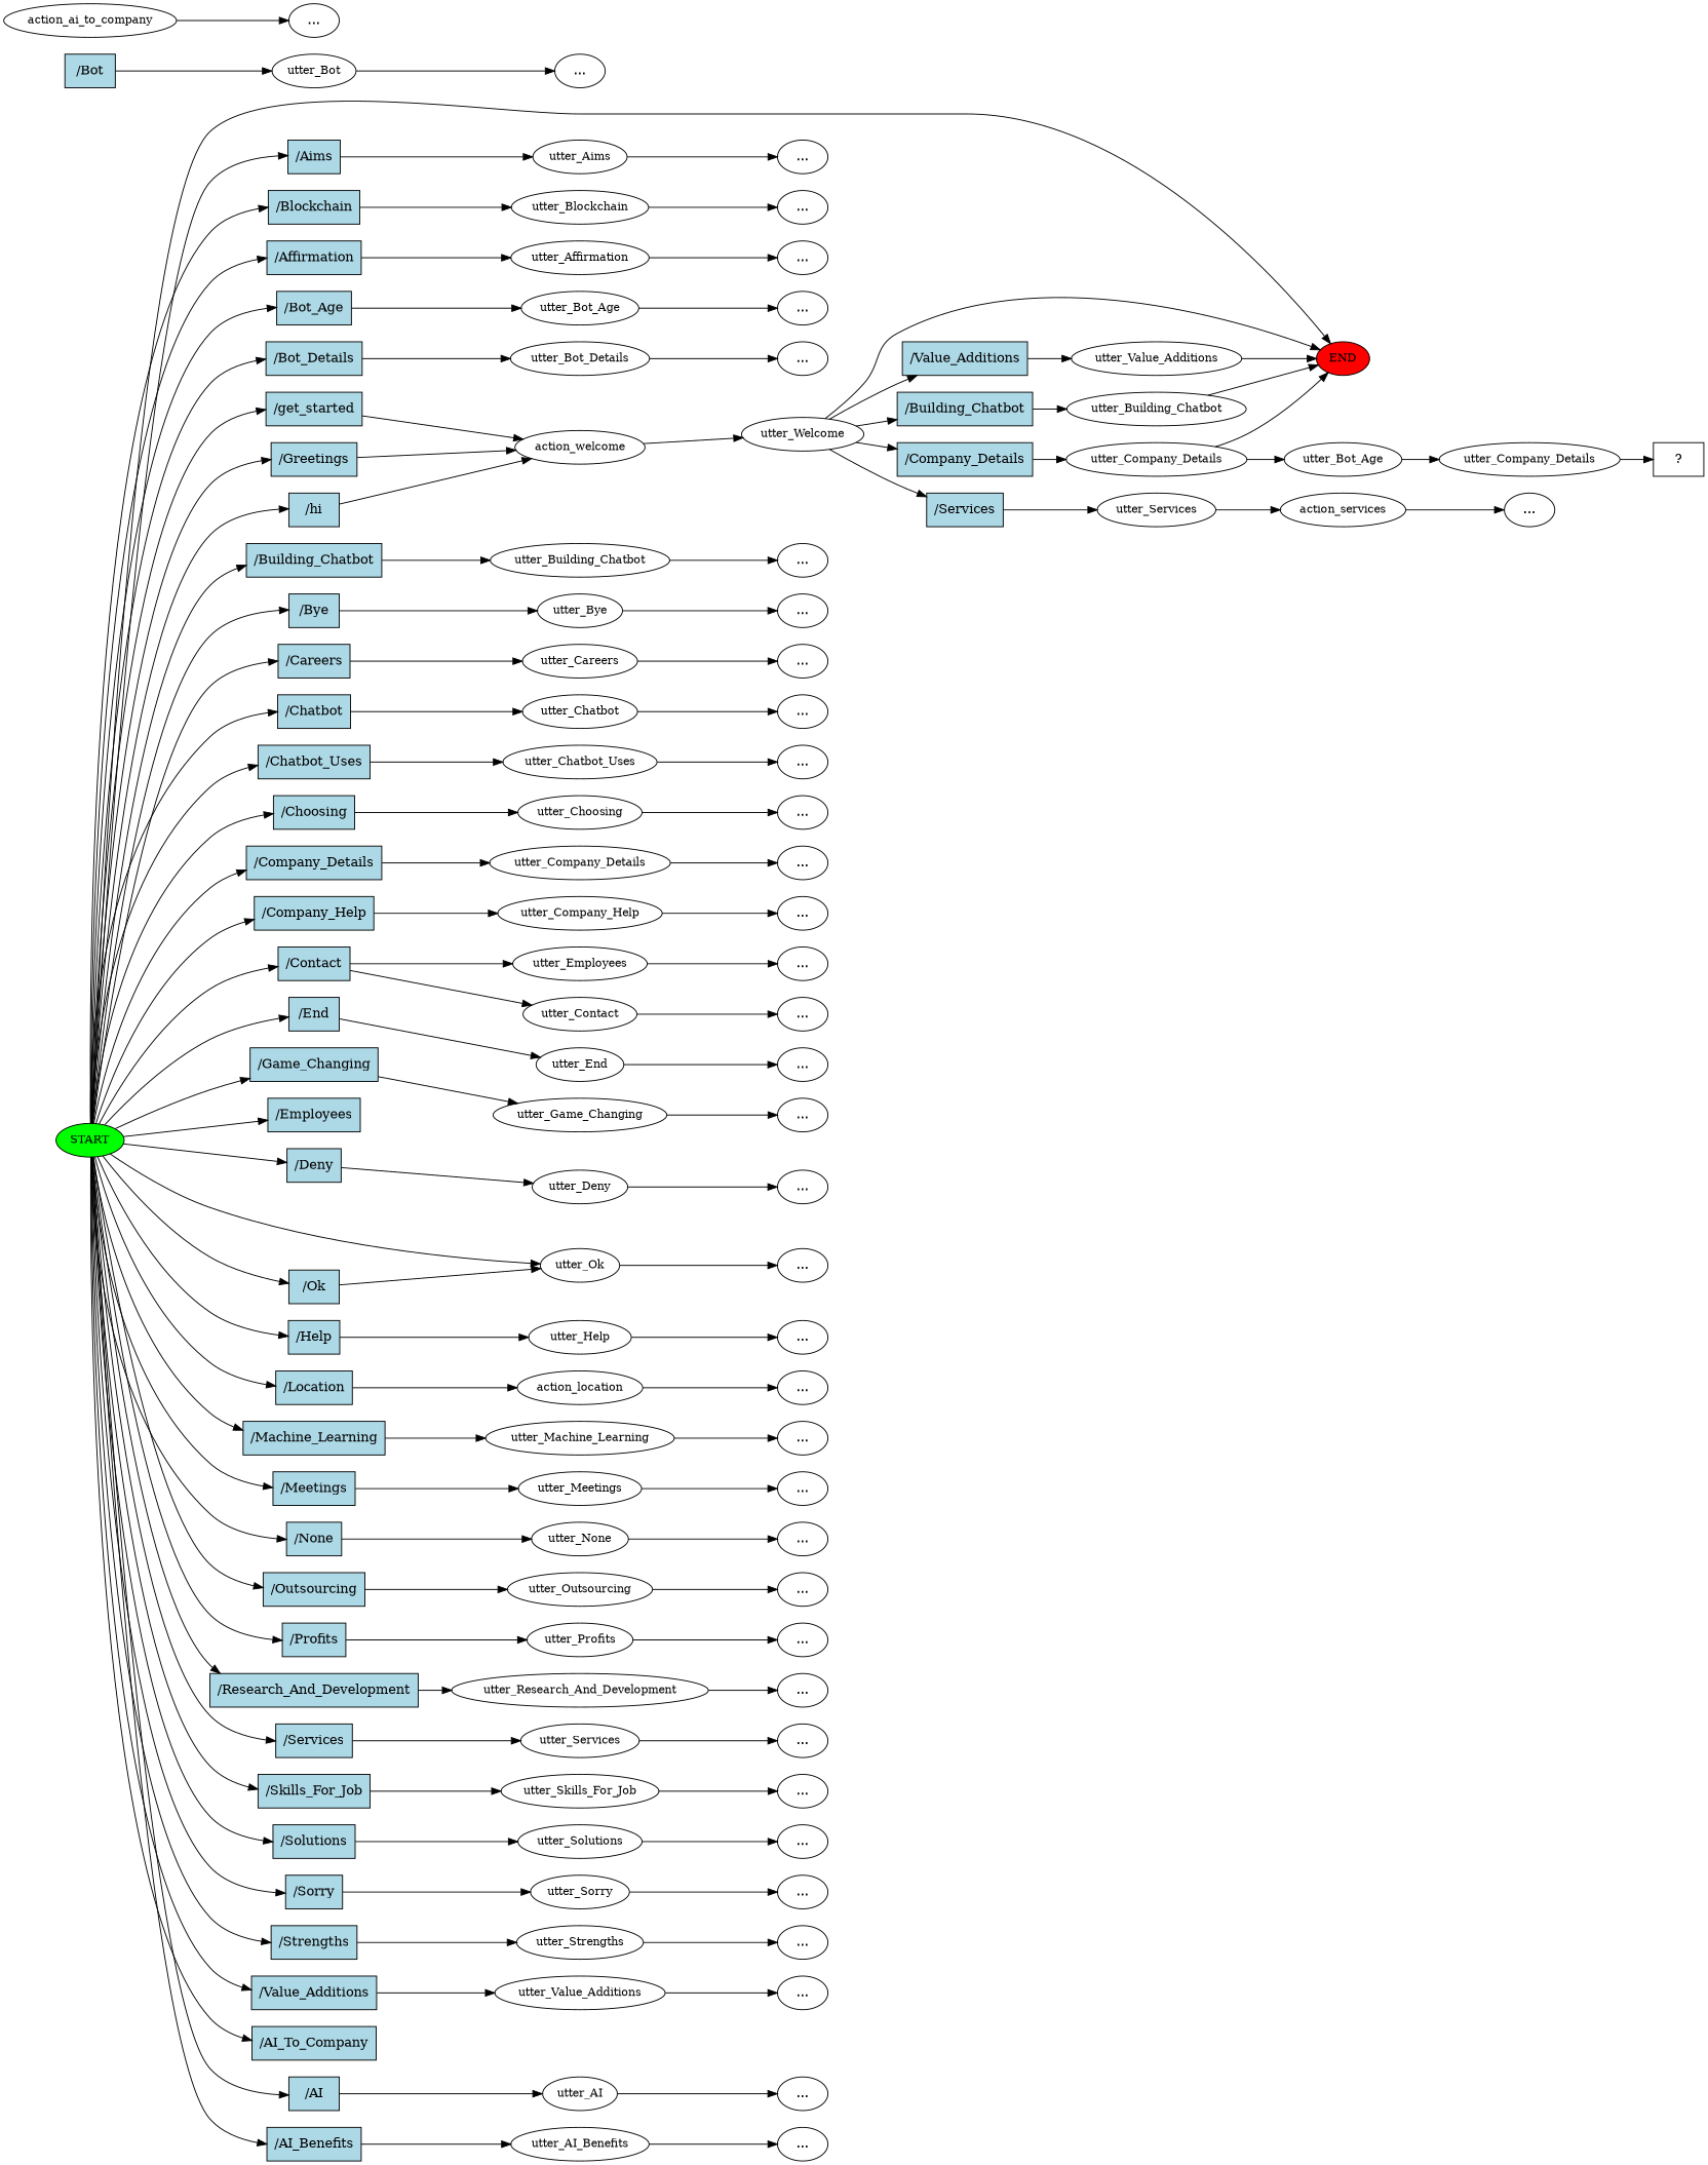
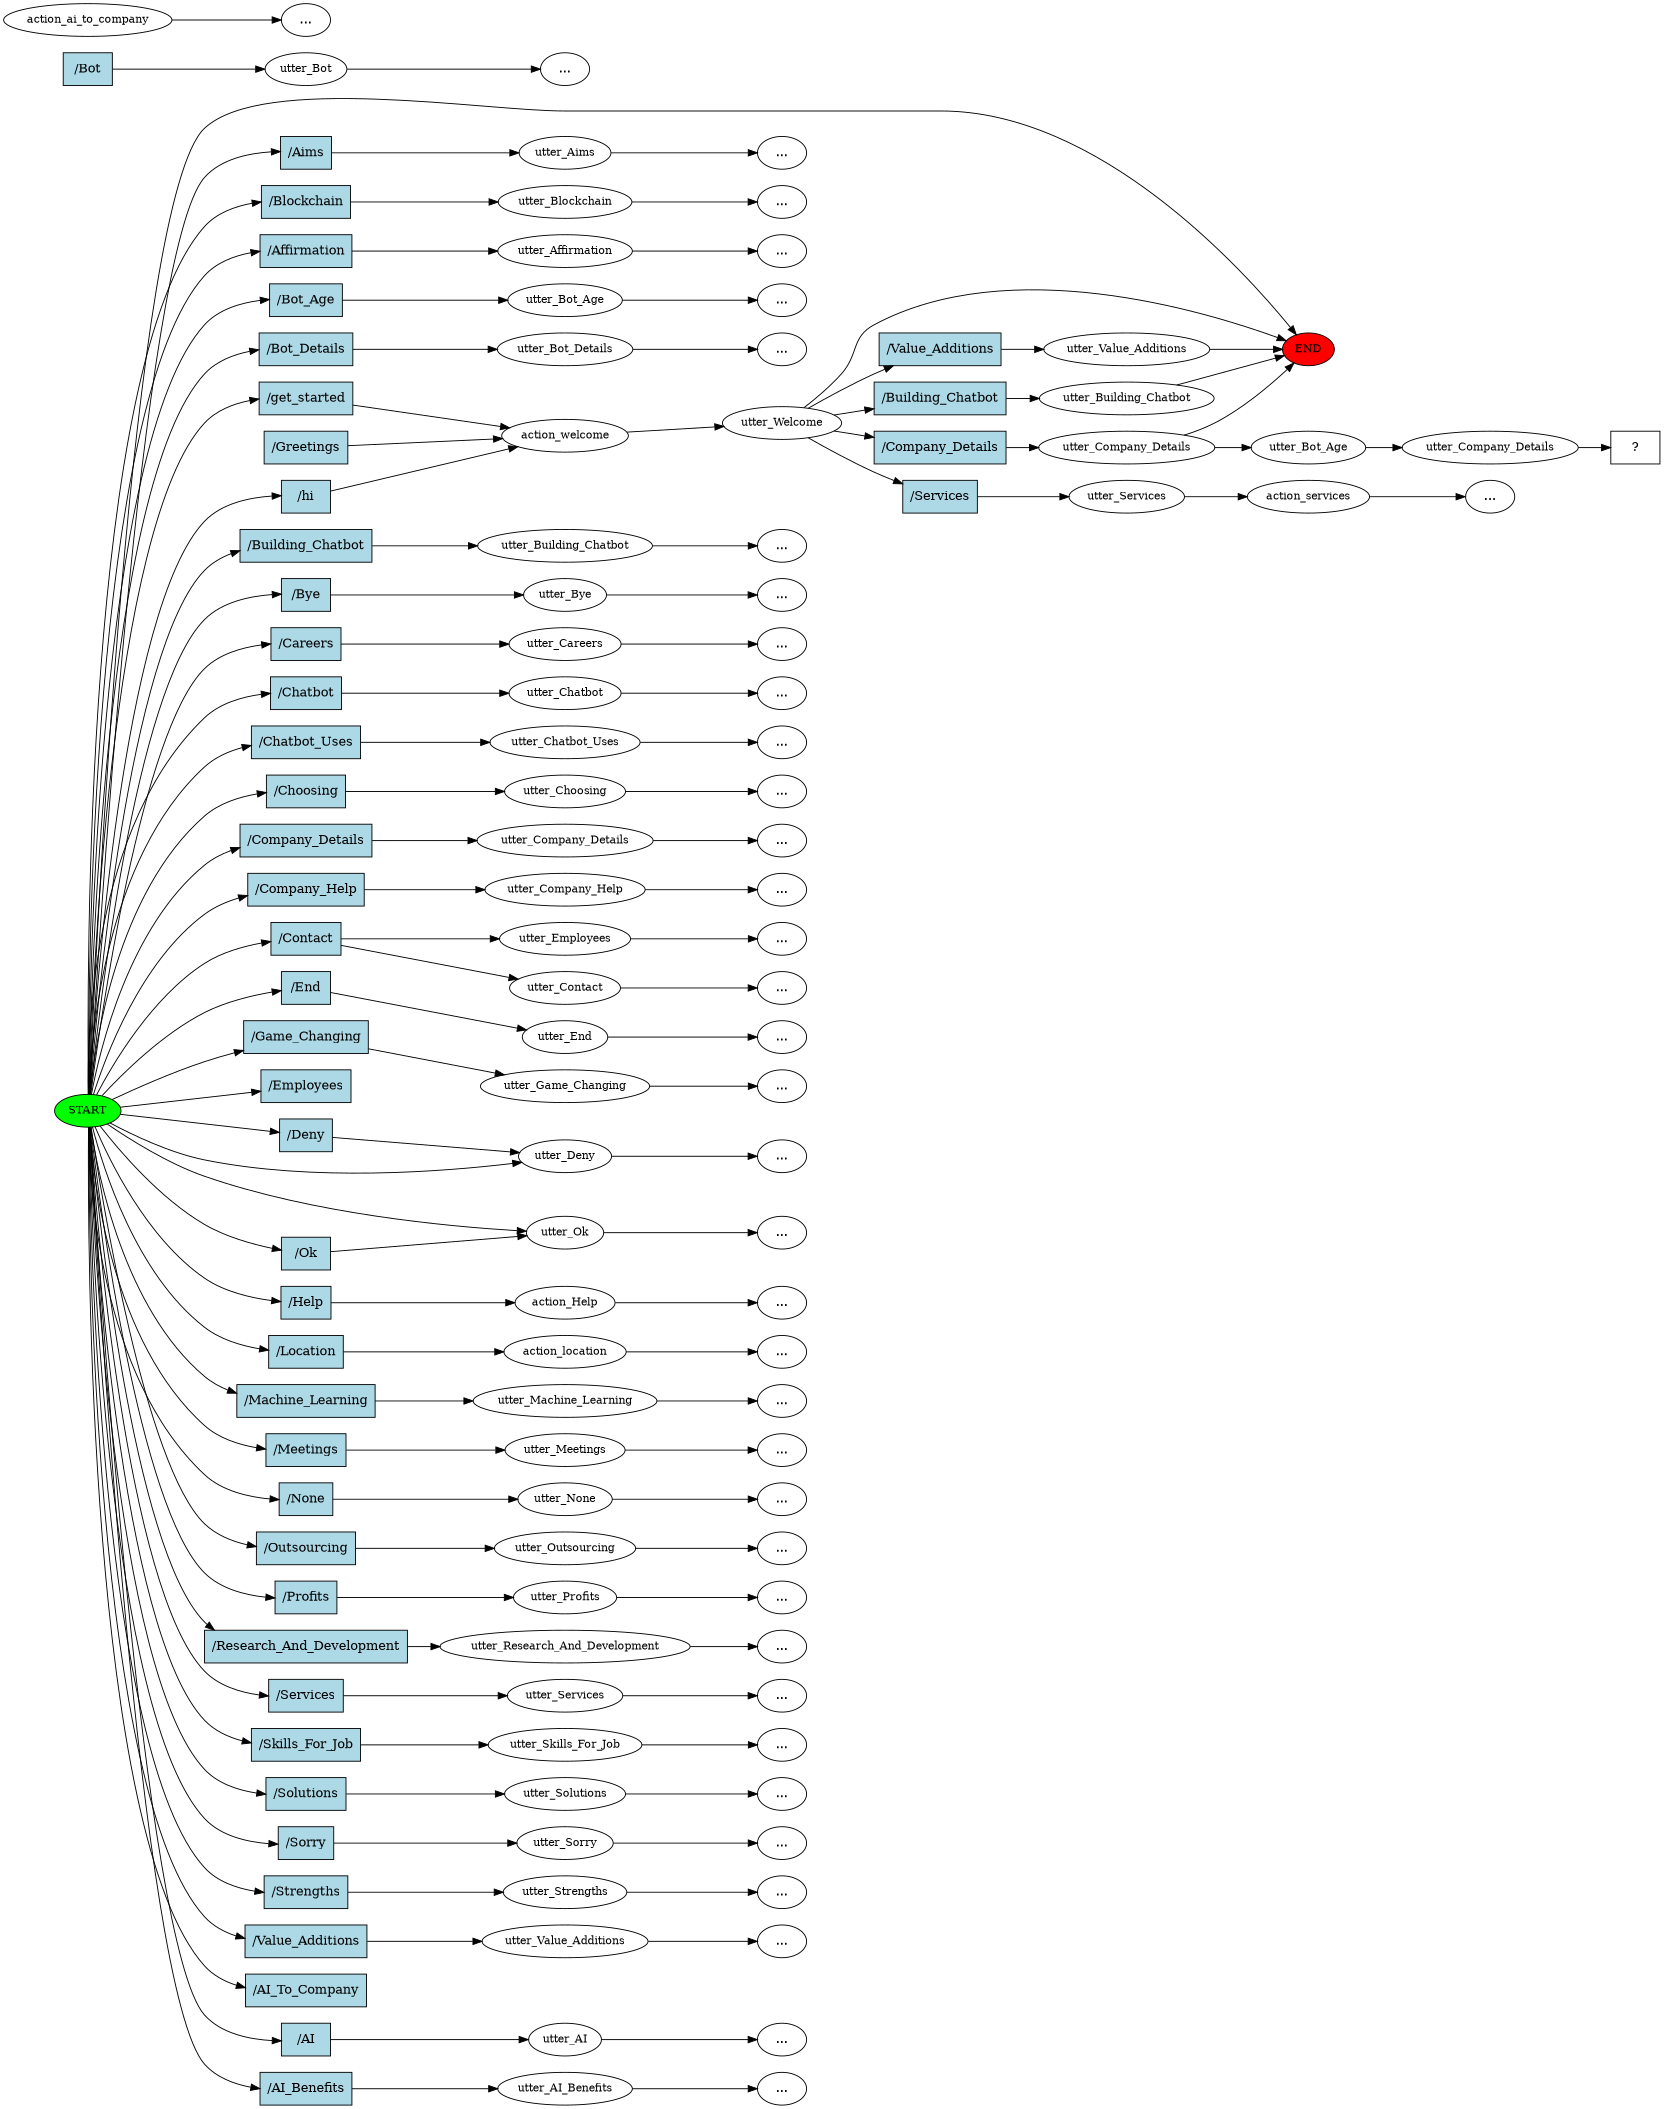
  digraph {
    rankdir=LR
    n1 [fillcolor=green fontsize=12 label=START style=filled]
    n2 [fillcolor=red fontsize=12 label=END style=filled]
    n3 [fillcolor=lightblue label="\/Aims" shape=rect style=filled]
    n4 [fillcolor=lightblue label="\/Blockchain" shape=rect style=filled]
    n5 [fillcolor=lightblue label="\/Affirmation" shape=rect style=filled]
    n6 [fillcolor=lightblue label="\/Deny" shape=rect style=filled]
    n7 [fillcolor=lightblue label="\/Ok" shape=rect style=filled]
    n8 [fillcolor=lightblue label="\/Bot_Age" shape=rect style=filled]
    n9 [fillcolor=lightblue label="\/Bot_Details" shape=rect style=filled]
    n10 [fillcolor=lightblue label="\/get_started" shape=rect style=filled]
    n11 [fillcolor=lightblue label="\/Greetings" shape=rect style=filled]
    n12 [fillcolor=lightblue label="\/hi" shape=rect style=filled]
    n13 [fillcolor=lightblue label="\/Building_Chatbot" shape=rect style=filled]
    n14 [fillcolor=lightblue label="\/Bye" shape=rect style=filled]
    n15 [fillcolor=lightblue label="\/Careers" shape=rect style=filled]
    n16 [fillcolor=lightblue label="\/Chatbot" shape=rect style=filled]
    n17 [fillcolor=lightblue label="\/Chatbot_Uses" shape=rect style=filled]
    n18 [fillcolor=lightblue label="\/Choosing" shape=rect style=filled]
    n19 [fillcolor=lightblue label="\/Company_Details" shape=rect style=filled]
    n20 [fillcolor=lightblue label="\/Company_Help" shape=rect style=filled]
    n21 [fillcolor=lightblue label="\/Contact" shape=rect style=filled]
    n22 [fillcolor=lightblue label="\/Employees" shape=rect style=filled]
    n23 [fillcolor=lightblue label="\/End" shape=rect style=filled]
    n24 [fillcolor=lightblue label="\/Game_Changing" shape=rect style=filled]
    n25 [fillcolor=lightblue label="\/Help" shape=rect style=filled]
    n26 [fillcolor=lightblue label="\/Location" shape=rect style=filled]
    n27 [fillcolor=lightblue label="\/Machine_Learning" shape=rect style=filled]
    n28 [fillcolor=lightblue label="\/Meetings" shape=rect style=filled]
    n29 [fillcolor=lightblue label="\/None" shape=rect style=filled]
    n30 [fillcolor=lightblue label="\/Outsourcing" shape=rect style=filled]
    n31 [fillcolor=lightblue label="\/Profits" shape=rect style=filled]
    n32 [fillcolor=lightblue label="\/Research_And_Development" shape=rect style=filled]
    n33 [fillcolor=lightblue label="\/Services" shape=rect style=filled]
    n34 [fillcolor=lightblue label="\/Skills_For_Job" shape=rect style=filled]
    n35 [fillcolor=lightblue label="\/Solutions" shape=rect style=filled]
    n36 [fillcolor=lightblue label="\/Sorry" shape=rect style=filled]
    n37 [fillcolor=lightblue label="\/Strengths" shape=rect style=filled]
    n38 [fillcolor=lightblue label="\/Value_Additions" shape=rect style=filled]
    n39 [fillcolor=lightblue label="\/AI" shape=rect style=filled]
    n40 [fillcolor=lightblue label="\/AI_Benefits" shape=rect style=filled]
    n41 [fillcolor=lightblue label="\/AI_To_Company" shape=rect style=filled]
    n42 [fontsize=12 label=utter_Ok]
    n43 [fontsize=12 label=utter_Aims]
    n44 [fontsize=12 label=utter_Blockchain]
    n45 [fontsize=12 label=utter_Affirmation]
    n46 [fontsize=12 label=utter_Deny]
    n47 [fillcolor=lightblue label="\/Bot" shape=rect style=filled]
    n48 [fontsize=12 label=utter_Bot]
    n49 [fontsize=12 label=utter_Bot_Age]
    n50 [fontsize=12 label=utter_Bot_Details]
    n51 [fontsize=12 label=action_welcome]
    n52 [fontsize=12 label=utter_Building_Chatbot]
    n53 [fontsize=12 label=utter_Bye]
    n54 [fontsize=12 label=utter_Careers]
    n55 [fontsize=12 label=utter_Chatbot]
    n56 [fontsize=12 label=utter_Chatbot_Uses]
    n57 [fontsize=12 label=utter_Choosing]
    n58 [fontsize=12 label=utter_Company_Details]
    n59 [fontsize=12 label=utter_Company_Help]
    n60 [fontsize=12 label=utter_Contact]
    n61 [fontsize=12 label=utter_Employees]
    n62 [fontsize=12 label=utter_End]
    n63 [fontsize=12 label=utter_Game_Changing]
-   n64 [fontsize=12 label=utter_Help]
+   n64 [fontsize=12 label=action_Help]
    n65 [fontsize=12 label=action_location]
    n66 [fontsize=12 label=utter_Machine_Learning]
    n67 [fontsize=12 label=utter_Meetings]
    n68 [fontsize=12 label=utter_None]
    n69 [fontsize=12 label=utter_Outsourcing]
    n70 [fontsize=12 label=utter_Profits]
    n71 [fontsize=12 label=utter_Research_And_Development]
    n72 [fontsize=12 label=utter_Services]
    n73 [fontsize=12 label=utter_Skills_For_Job]
    n74 [fontsize=12 label=utter_Solutions]
    n75 [fontsize=12 label=utter_Sorry]
    n76 [fontsize=12 label=utter_Strengths]
    n77 [fontsize=12 label=utter_Value_Additions]
    n78 [fontsize=12 label=utter_AI]
    n79 [fontsize=12 label=utter_AI_Benefits]
    n80 [label="..."]
    n81 [label="..."]
    n82 [label="..."]
    n83 [label="..."]
    n84 [label="..."]
    n85 [label="..."]
    n86 [label="..."]
    n87 [label="..."]
    n88 [fontsize=12 label=utter_Welcome]
    n89 [fillcolor=lightblue label="\/Company_Details" shape=rect style=filled]
    n90 [fillcolor=lightblue label="\/Value_Additions" shape=rect style=filled]
    n91 [fillcolor=lightblue label="\/Services" shape=rect style=filled]
    n92 [fillcolor=lightblue label="\/Building_Chatbot" shape=rect style=filled]
    n93 [fontsize=12 label=utter_Company_Details]
    n94 [fontsize=12 label=utter_Value_Additions]
    n95 [fontsize=12 label=utter_Services]
    n96 [fontsize=12 label=utter_Building_Chatbot]
    n97 [label="..."]
    n98 [label="..."]
    n99 [label="..."]
    n100 [label="..."]
    n101 [label="..."]
    n102 [label="..."]
    n103 [label="..."]
    n104 [label="..."]
    n105 [label="..."]
    n106 [label="..."]
    n107 [fontsize=12 label=utter_Bot_Age]
    n108 [fontsize=12 label=utter_Company_Details]
    n109 [label="..."]
    n110 [label="..."]
    n111 [label="..."]
    n112 [label="..."]
    n113 [label="..."]
    n114 [label="..."]
    n115 [label="..."]
    n116 [label="..."]
    n117 [label="..."]
    n118 [label="..."]
    n119 [label="..."]
    n120 [label="..."]
    n121 [label="..."]
    n122 [label="..."]
    n123 [label="..."]
    n124 [label="..."]
    n125 [fontsize=12 label=action_services]
    n126 [label="..."]
    n127 [label="..."]
    n128 [label="..."]
    n129 [fontsize=12 label=action_ai_to_company]
    n130 [label="..."]
    n131 [label="  ?  " shape=rect]
    n1 -> n2
    n1 -> n3
    n1 -> n4
    n1 -> n5
    n1 -> n6
    n1 -> n7
    n1 -> n8
    n1 -> n9
    n1 -> n10
-   n1 -> n11
+   n1 -> n46
    n1 -> n12
    n1 -> n13
    n1 -> n14
    n1 -> n15
    n1 -> n16
    n1 -> n17
    n1 -> n18
    n1 -> n19
    n1 -> n20
    n1 -> n21
    n1 -> n22
    n1 -> n23
    n1 -> n24
    n1 -> n25
    n1 -> n26
    n1 -> n27
    n1 -> n28
    n1 -> n29
    n1 -> n30
    n1 -> n31
    n1 -> n32
    n1 -> n33
    n1 -> n34
    n1 -> n35
    n1 -> n36
    n1 -> n37
    n1 -> n38
    n1 -> n39
    n1 -> n40
    n1 -> n41
    n1 -> n42
    n3 -> n43
    n4 -> n44
    n5 -> n45
    n6 -> n46
    n7 -> n42
    n8 -> n49
    n9 -> n50
    n10 -> n51
    n11 -> n51
    n12 -> n51
    n13 -> n52
    n14 -> n53
    n15 -> n54
    n16 -> n55
    n17 -> n56
    n18 -> n57
    n19 -> n58
    n20 -> n59
    n21 -> n60
    n21 -> n61
    n23 -> n62
    n24 -> n63
    n25 -> n64
    n26 -> n65
    n27 -> n66
    n28 -> n67
    n29 -> n68
    n30 -> n69
    n31 -> n70
    n32 -> n71
    n33 -> n72
    n34 -> n73
    n35 -> n74
    n36 -> n75
    n37 -> n76
    n38 -> n77
    n39 -> n78
    n40 -> n79
    n42 -> n84
    n43 -> n80
    n44 -> n81
    n45 -> n82
    n46 -> n83
    n47 -> n48
    n48 -> n85
    n49 -> n86
    n50 -> n87
    n51 -> n88
    n52 -> n97
    n53 -> n98
    n54 -> n99
    n55 -> n100
    n56 -> n101
    n57 -> n102
    n58 -> n103
    n59 -> n104
    n60 -> n105
    n61 -> n106
    n62 -> n109
    n63 -> n110
    n64 -> n111
    n65 -> n112
    n66 -> n113
    n67 -> n114
    n68 -> n115
    n69 -> n116
    n70 -> n117
    n71 -> n118
    n72 -> n119
    n73 -> n120
    n74 -> n121
    n75 -> n122
    n76 -> n123
    n77 -> n124
    n78 -> n127
    n79 -> n128
    n88 -> n2
    n88 -> n89
    n88 -> n90
    n88 -> n91
    n88 -> n92
    n89 -> n93
    n90 -> n94
    n91 -> n95
    n92 -> n96
    n93 -> n2
    n93 -> n107
    n94 -> n2
    n95 -> n125
    n96 -> n2
    n107 -> n108
    n108 -> n131
    n125 -> n126
    n129 -> n130
  }
